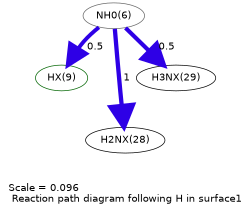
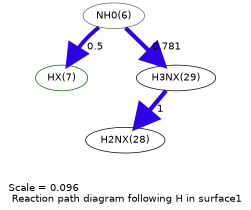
  digraph {
    fontname=Helvetica
    label="Scale = 0.096\l Reaction path diagram following H in surface1"
    node [color=black fontname=Helvetica]
    edge [fontname=Helvetica]
    n1 [color=gray40 label="NH0(6)"]
-   n2 [color=darkgreen label="HX(9)"]
+   n2 [color=darkgreen label="HX(7)"]
    n3 [label="H2NX(28)"]
    n4 [label="H3NX(29)"]
    n1 -> n2 [arrowsize=2.74 color="0.7, 1, 0.9" label=" 0.5" penwidth=5.48]
-   n1 -> n3 [arrowsize=3 color="0.7, 1.5, 0.9" label=" 1" penwidth=6]
-   n1 -> n4 [arrowsize=2.91 color="0.7, 1.28, 0.9" label=" 0.5" penwidth=5.81]
+   n4 -> n3 [arrowsize=3 color="0.7, 1.5, 0.9" label=" 1" penwidth=6]
+   n1 -> n4 [arrowsize=2.91 color="0.7, 1.28, 0.9" label=" 0.781" penwidth=5.81]
  }
